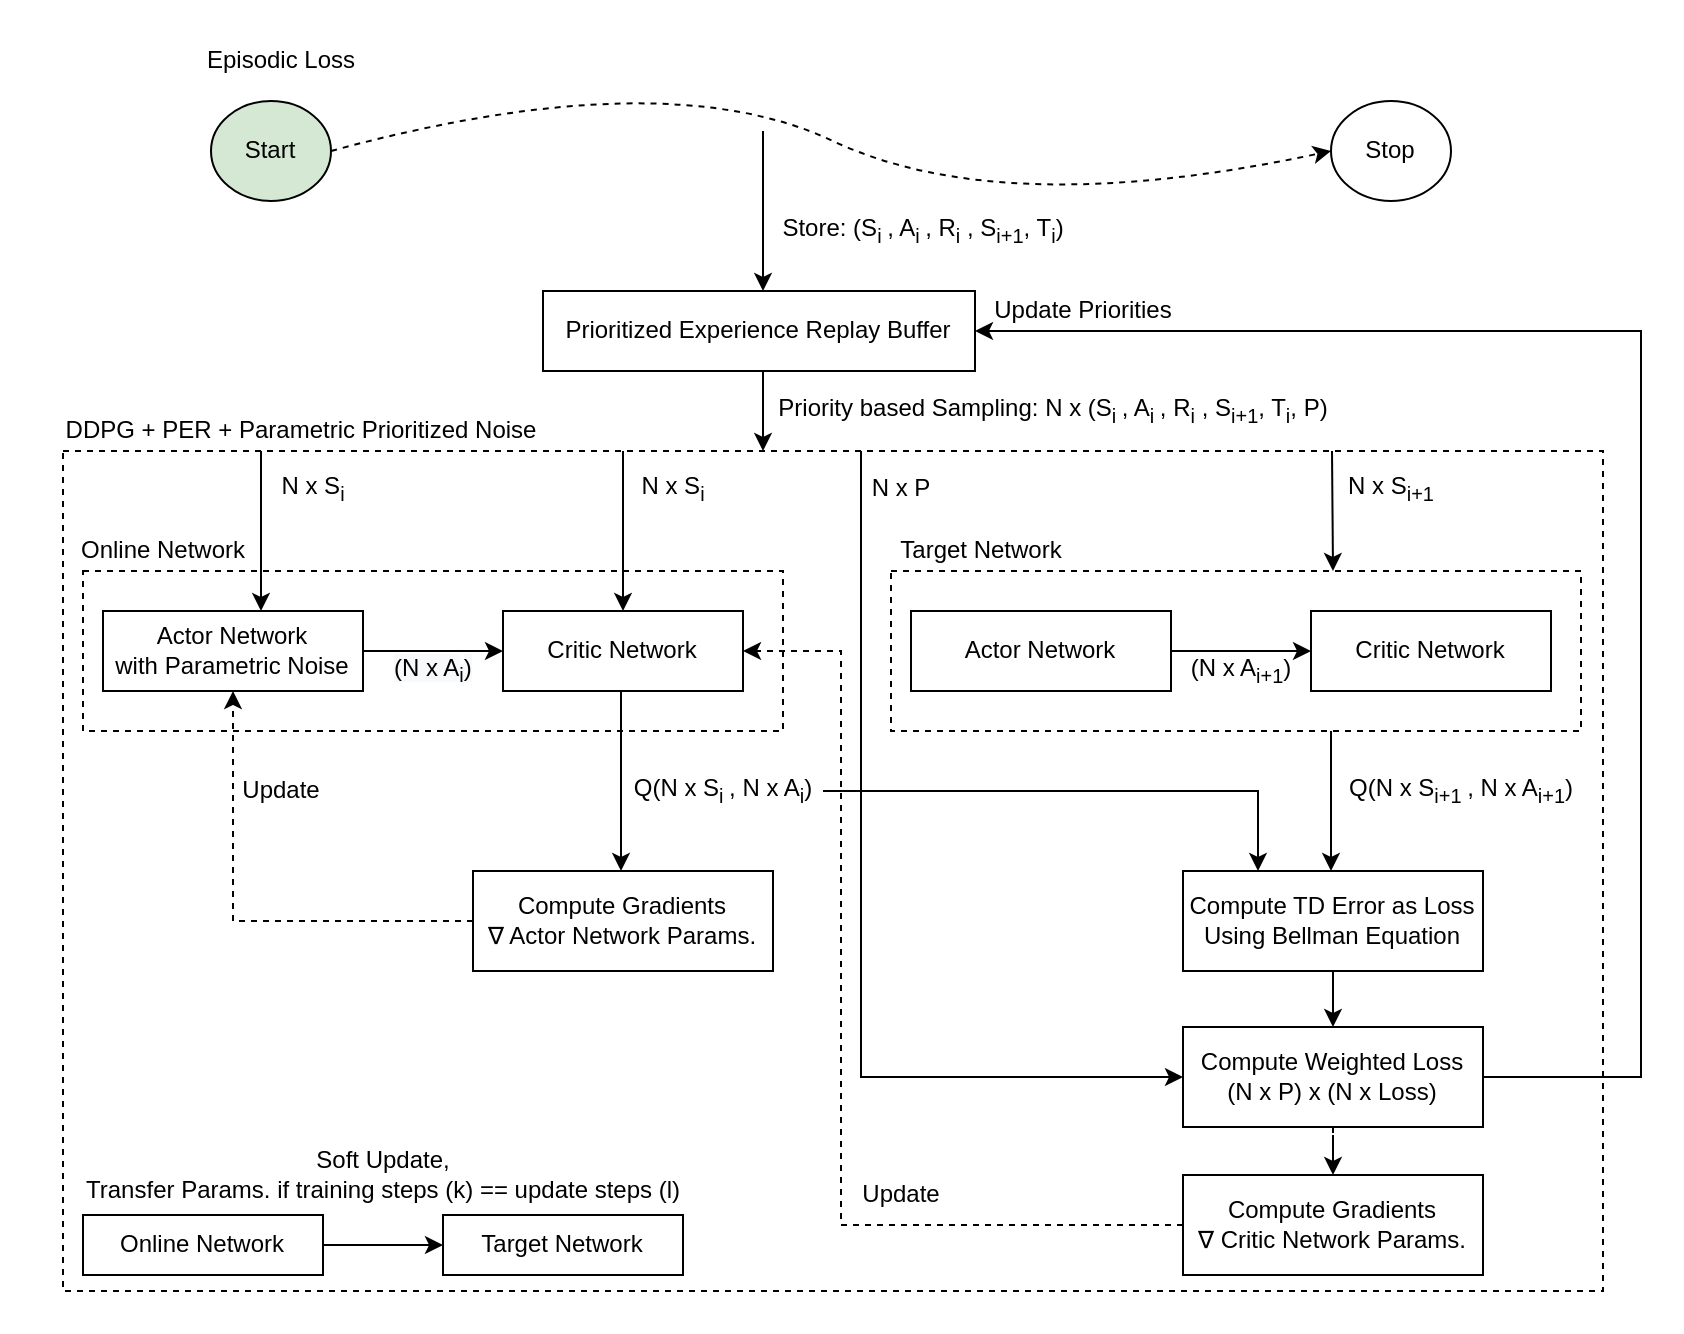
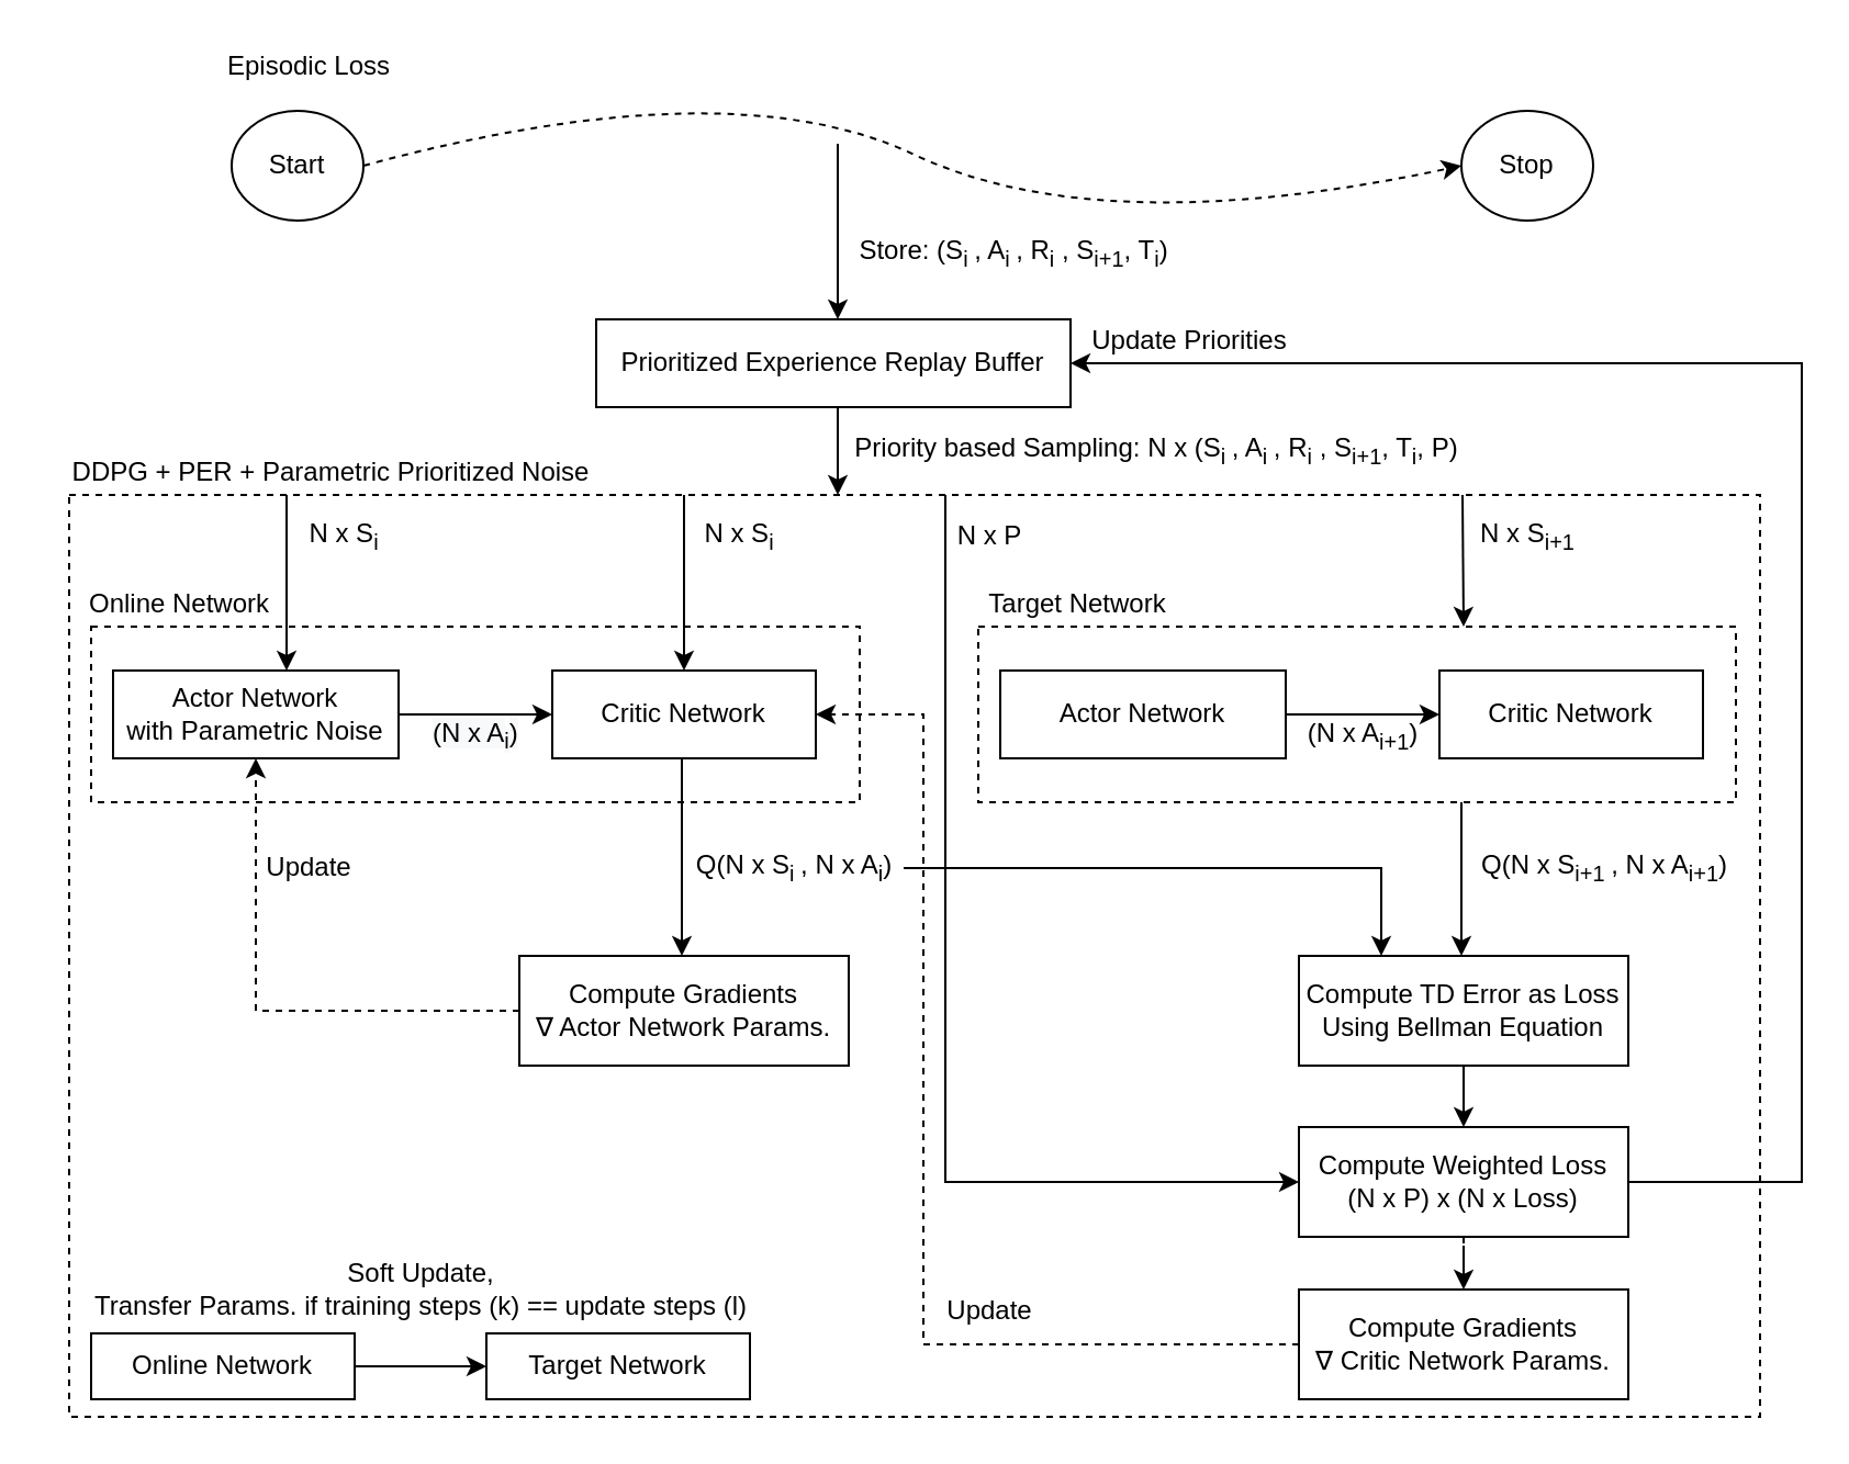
  <mxCell id="0" />
  <mxCell id="1" parent="0" />
  <mxCell id="2" value="" style="rounded=0;whiteSpace=wrap;html=1;dashed=1;" vertex="1" parent="1"><mxGeometry x="31" y="225" width="770" height="420" as="geometry" /></mxCell>
  <mxCell id="3" value="" style="rounded=0;whiteSpace=wrap;html=1;dashed=1;" vertex="1" parent="1"><mxGeometry x="41" y="285" width="350" height="80" as="geometry" /></mxCell>
  <mxCell id="4" value="Episodic Loss" style="text;html=1;align=center;verticalAlign=middle;resizable=0;points=[];autosize=1;strokeColor=none;fillColor=none;" vertex="1" parent="1"><mxGeometry x="85" y="20" width="110" height="20" as="geometry" /></mxCell>
- <mxCell id="5" value="Start" style="ellipse;whiteSpace=wrap;html=1;fillColor=#d5e8d4;" vertex="1" parent="1"><mxGeometry x="105" y="50" width="60" height="50" as="geometry" /></mxCell>
+ <mxCell id="5" value="Start" style="ellipse;whiteSpace=wrap;html=1;" vertex="1" parent="1"><mxGeometry x="105" y="50" width="60" height="50" as="geometry" /></mxCell>
  <mxCell id="6" value="Stop" style="ellipse;whiteSpace=wrap;html=1;" vertex="1" parent="1"><mxGeometry x="665" y="50" width="60" height="50" as="geometry" /></mxCell>
  <mxCell id="7" value="" style="curved=1;endArrow=classic;html=1;rounded=0;entryX=0;entryY=0.5;entryDx=0;entryDy=0;exitX=1;exitY=0.5;exitDx=0;exitDy=0;dashed=1;" edge="1" parent="1" source="5" target="6"><mxGeometry width="50" height="50" relative="1" as="geometry"><mxPoint x="381" y="360" as="sourcePoint" /><mxPoint x="431" y="310" as="targetPoint" /><Array as="points"><mxPoint x="331" y="30" /><mxPoint x="501" y="110" /></Array></mxGeometry></mxCell>
  <mxCell id="8" style="edgeStyle=orthogonalEdgeStyle;rounded=0;orthogonalLoop=1;jettySize=auto;html=1;entryX=0;entryY=0.5;entryDx=0;entryDy=0;fontSize=12;fontColor=#000000;" edge="1" parent="1" target="38"><mxGeometry relative="1" as="geometry"><mxPoint x="430" y="225" as="sourcePoint" /><Array as="points"><mxPoint x="430" y="538" /></Array></mxGeometry></mxCell>
  <mxCell id="9" value="Prioritized Experience Replay Buffer" style="rounded=0;whiteSpace=wrap;html=1;" vertex="1" parent="1"><mxGeometry x="271" y="145" width="216" height="40" as="geometry" /></mxCell>
  <mxCell id="10" value="" style="endArrow=classic;html=1;rounded=0;" edge="1" parent="1"><mxGeometry width="50" height="50" relative="1" as="geometry"><mxPoint x="381" y="65" as="sourcePoint" /><mxPoint x="381" y="145" as="targetPoint" /></mxGeometry></mxCell>
  <mxCell id="11" value="Store: (S&lt;sub&gt;i &lt;/sub&gt;, A&lt;sub&gt;i&amp;nbsp;&lt;/sub&gt;, R&lt;sub&gt;i&lt;/sub&gt; , S&lt;sub&gt;i+1&lt;/sub&gt;, T&lt;sub&gt;i&lt;/sub&gt;)" style="text;html=1;align=center;verticalAlign=middle;resizable=0;points=[];autosize=1;strokeColor=none;fillColor=none;" vertex="1" parent="1"><mxGeometry x="381" y="105" width="160" height="20" as="geometry" /></mxCell>
  <mxCell id="12" value="" style="endArrow=classic;html=1;rounded=0;" edge="1" parent="1"><mxGeometry width="50" height="50" relative="1" as="geometry"><mxPoint x="381" y="185" as="sourcePoint" /><mxPoint x="381" y="225" as="targetPoint" /></mxGeometry></mxCell>
  <mxCell id="13" value="Priority based Sampling: N x (S&lt;sub&gt;i &lt;/sub&gt;, A&lt;sub&gt;i&amp;nbsp;&lt;/sub&gt;, R&lt;sub&gt;i&lt;/sub&gt; , S&lt;sub&gt;i+1&lt;/sub&gt;, T&lt;sub&gt;i&lt;/sub&gt;, P)" style="text;html=1;align=center;verticalAlign=middle;resizable=0;points=[];autosize=1;strokeColor=none;fillColor=none;" vertex="1" parent="1"><mxGeometry x="381" y="195" width="290" height="20" as="geometry" /></mxCell>
  <mxCell id="14" style="edgeStyle=orthogonalEdgeStyle;rounded=0;orthogonalLoop=1;jettySize=auto;html=1;exitX=1;exitY=0.5;exitDx=0;exitDy=0;" edge="1" parent="1" source="15" target="16"><mxGeometry relative="1" as="geometry" /></mxCell>
  <mxCell id="15" value="Actor Network&lt;br&gt;with Parametric Noise" style="rounded=0;whiteSpace=wrap;html=1;" vertex="1" parent="1"><mxGeometry x="51" y="305" width="130" height="40" as="geometry" /></mxCell>
  <mxCell id="16" value="Critic Network" style="rounded=0;whiteSpace=wrap;html=1;" vertex="1" parent="1"><mxGeometry x="251" y="305" width="120" height="40" as="geometry" /></mxCell>
  <mxCell id="17" value="Online Network" style="text;html=1;align=center;verticalAlign=middle;resizable=0;points=[];autosize=1;strokeColor=none;fillColor=none;" vertex="1" parent="1"><mxGeometry x="31" y="265" width="100" height="20" as="geometry" /></mxCell>
  <mxCell id="18" value="Target Network" style="text;html=1;align=center;verticalAlign=middle;resizable=0;points=[];autosize=1;strokeColor=none;fillColor=none;" vertex="1" parent="1"><mxGeometry x="440" y="265" width="100" height="20" as="geometry" /></mxCell>
  <mxCell id="19" value="" style="endArrow=classic;html=1;rounded=0;" edge="1" parent="1"><mxGeometry width="50" height="50" relative="1" as="geometry"><mxPoint x="130" y="225" as="sourcePoint" /><mxPoint x="130" y="305" as="targetPoint" /></mxGeometry></mxCell>
  <mxCell id="20" value="" style="endArrow=classic;html=1;rounded=0;entryX=0.5;entryY=0;entryDx=0;entryDy=0;" edge="1" parent="1" target="16"><mxGeometry width="50" height="50" relative="1" as="geometry"><mxPoint x="311" y="225" as="sourcePoint" /><mxPoint x="311" y="305" as="targetPoint" /></mxGeometry></mxCell>
  <mxCell id="21" value="" style="endArrow=classic;html=1;rounded=0;" edge="1" parent="1"><mxGeometry width="50" height="50" relative="1" as="geometry"><mxPoint x="665.5" y="225" as="sourcePoint" /><mxPoint x="666" y="285" as="targetPoint" /></mxGeometry></mxCell>
  <mxCell id="22" value="N x S&lt;sub&gt;i&lt;/sub&gt;" style="text;html=1;align=center;verticalAlign=middle;resizable=0;points=[];autosize=1;strokeColor=none;fillColor=none;" vertex="1" parent="1"><mxGeometry x="131" y="234" width="50" height="20" as="geometry" /></mxCell>
  <mxCell id="23" value="N x S&lt;sub&gt;i&lt;/sub&gt;" style="text;html=1;align=center;verticalAlign=middle;resizable=0;points=[];autosize=1;strokeColor=none;fillColor=none;" vertex="1" parent="1"><mxGeometry x="311" y="234" width="50" height="20" as="geometry" /></mxCell>
  <mxCell id="24" value="N x S&lt;sub&gt;i+1&lt;/sub&gt;" style="text;html=1;align=center;verticalAlign=middle;resizable=0;points=[];autosize=1;strokeColor=none;fillColor=none;" vertex="1" parent="1"><mxGeometry x="665" y="234" width="60" height="20" as="geometry" /></mxCell>
  <mxCell id="25" value="" style="endArrow=classic;html=1;rounded=0;" edge="1" parent="1"><mxGeometry width="50" height="50" relative="1" as="geometry"><mxPoint x="310" y="345" as="sourcePoint" /><mxPoint x="310" y="435" as="targetPoint" /></mxGeometry></mxCell>
  <mxCell id="26" style="edgeStyle=orthogonalEdgeStyle;rounded=0;orthogonalLoop=1;jettySize=auto;html=1;entryX=0.25;entryY=0;entryDx=0;entryDy=0;fontSize=12;fontColor=#000000;" edge="1" parent="1" source="27" target="34"><mxGeometry relative="1" as="geometry" /></mxCell>
  <mxCell id="27" value="Q(N x S&lt;sub&gt;i&amp;nbsp;&lt;/sub&gt;, N x A&lt;sub&gt;i&lt;/sub&gt;)" style="text;html=1;align=center;verticalAlign=middle;resizable=0;points=[];autosize=1;strokeColor=none;fillColor=none;" vertex="1" parent="1"><mxGeometry x="311" y="385" width="100" height="20" as="geometry" /></mxCell>
  <mxCell id="28" style="edgeStyle=orthogonalEdgeStyle;rounded=0;orthogonalLoop=1;jettySize=auto;html=1;entryX=0.5;entryY=1;entryDx=0;entryDy=0;fontSize=12;fontColor=#000000;dashed=1;" edge="1" parent="1" source="29" target="15"><mxGeometry relative="1" as="geometry" /></mxCell>
  <mxCell id="29" value="Compute Gradients&lt;br&gt;&lt;span style=&quot;font-family: &amp;#34;arial&amp;#34; , sans-serif ; text-align: left&quot;&gt;&lt;font style=&quot;font-size: 12px&quot;&gt;∇ Actor Network Params.&lt;/font&gt;&lt;/span&gt;" style="rounded=0;whiteSpace=wrap;html=1;" vertex="1" parent="1"><mxGeometry x="236" y="435" width="150" height="50" as="geometry" /></mxCell>
  <mxCell id="30" value="Update" style="text;html=1;align=center;verticalAlign=middle;resizable=0;points=[];autosize=1;strokeColor=none;fillColor=none;fontSize=12;fontColor=#000000;" vertex="1" parent="1"><mxGeometry x="115" y="385" width="50" height="20" as="geometry" /></mxCell>
  <mxCell id="31" value="" style="endArrow=classic;html=1;rounded=0;" edge="1" parent="1"><mxGeometry width="50" height="50" relative="1" as="geometry"><mxPoint x="665" y="365" as="sourcePoint" /><mxPoint x="665" y="435" as="targetPoint" /></mxGeometry></mxCell>
  <mxCell id="32" value="Q(N x S&lt;sub&gt;i+1&amp;nbsp;&lt;/sub&gt;, N x A&lt;sub&gt;i+1&lt;/sub&gt;)" style="text;html=1;align=center;verticalAlign=middle;resizable=0;points=[];autosize=1;strokeColor=none;fillColor=none;" vertex="1" parent="1"><mxGeometry x="665" y="385" width="130" height="20" as="geometry" /></mxCell>
  <mxCell id="33" style="edgeStyle=orthogonalEdgeStyle;rounded=0;orthogonalLoop=1;jettySize=auto;html=1;fontSize=12;fontColor=#000000;" edge="1" parent="1" source="34" target="38"><mxGeometry relative="1" as="geometry" /></mxCell>
  <mxCell id="34" value="Compute TD Error as Loss&lt;br&gt;Using Bellman Equation" style="rounded=0;whiteSpace=wrap;html=1;" vertex="1" parent="1"><mxGeometry x="591" y="435" width="150" height="50" as="geometry" /></mxCell>
  <mxCell id="35" value="DDPG + PER + Parametric Prioritized Noise" style="text;html=1;align=center;verticalAlign=middle;resizable=0;points=[];autosize=1;strokeColor=none;fillColor=none;fontSize=12;fontColor=#000000;" vertex="1" parent="1"><mxGeometry x="20" y="205" width="260" height="20" as="geometry" /></mxCell>
  <mxCell id="36" style="edgeStyle=orthogonalEdgeStyle;rounded=0;orthogonalLoop=1;jettySize=auto;html=1;entryX=0.5;entryY=0;entryDx=0;entryDy=0;dashed=1;fontSize=12;fontColor=#000000;" edge="1" parent="1" source="38" target="45"><mxGeometry relative="1" as="geometry" /></mxCell>
  <mxCell id="37" style="edgeStyle=orthogonalEdgeStyle;rounded=0;orthogonalLoop=1;jettySize=auto;html=1;entryX=1;entryY=0.5;entryDx=0;entryDy=0;fontSize=12;fontColor=#000000;" edge="1" parent="1" source="38" target="9"><mxGeometry relative="1" as="geometry"><Array as="points"><mxPoint x="820" y="538" /><mxPoint x="820" y="165" /></Array></mxGeometry></mxCell>
  <mxCell id="38" value="Compute Weighted Loss&lt;br&gt;(N x P)&amp;nbsp;x (N x Loss)" style="rounded=0;whiteSpace=wrap;html=1;" vertex="1" parent="1"><mxGeometry x="591" y="513" width="150" height="50" as="geometry" /></mxCell>
  <mxCell id="39" value="Update" style="text;html=1;align=center;verticalAlign=middle;resizable=0;points=[];autosize=1;strokeColor=none;fillColor=none;fontSize=12;fontColor=#000000;" vertex="1" parent="1"><mxGeometry x="425" y="587" width="50" height="20" as="geometry" /></mxCell>
  <mxCell id="40" style="edgeStyle=orthogonalEdgeStyle;rounded=0;orthogonalLoop=1;jettySize=auto;html=1;entryX=0;entryY=0.5;entryDx=0;entryDy=0;fontSize=12;fontColor=#000000;" edge="1" parent="1" source="41" target="42"><mxGeometry relative="1" as="geometry" /></mxCell>
  <mxCell id="41" value="Online Network" style="rounded=0;whiteSpace=wrap;html=1;labelBackgroundColor=none;fontSize=12;fontColor=#000000;" vertex="1" parent="1"><mxGeometry x="41" y="607" width="120" height="30" as="geometry" /></mxCell>
  <mxCell id="42" value="Target Network" style="rounded=0;whiteSpace=wrap;html=1;labelBackgroundColor=none;fontSize=12;fontColor=#000000;" vertex="1" parent="1"><mxGeometry x="221" y="607" width="120" height="30" as="geometry" /></mxCell>
  <mxCell id="43" value="Soft Update,&lt;br&gt;Transfer Params. if training steps (k) == update steps (l)" style="text;html=1;align=center;verticalAlign=middle;resizable=0;points=[];autosize=1;strokeColor=none;fillColor=none;fontSize=12;fontColor=#000000;" vertex="1" parent="1"><mxGeometry x="36" y="572" width="310" height="30" as="geometry" /></mxCell>
  <mxCell id="44" style="edgeStyle=orthogonalEdgeStyle;rounded=0;orthogonalLoop=1;jettySize=auto;html=1;entryX=1;entryY=0.5;entryDx=0;entryDy=0;fontSize=12;fontColor=#000000;dashed=1;" edge="1" parent="1" source="45" target="16"><mxGeometry relative="1" as="geometry"><Array as="points"><mxPoint x="420" y="612" /><mxPoint x="420" y="325" /></Array></mxGeometry></mxCell>
  <mxCell id="45" value="Compute Gradients&lt;br&gt;&lt;span style=&quot;font-family: &amp;#34;arial&amp;#34; , sans-serif ; text-align: left&quot;&gt;&lt;font style=&quot;font-size: 12px&quot;&gt;∇ Critic Network Params.&lt;/font&gt;&lt;/span&gt;" style="rounded=0;whiteSpace=wrap;html=1;" vertex="1" parent="1"><mxGeometry x="591" y="587" width="150" height="50" as="geometry" /></mxCell>
  <mxCell id="46" value="Update Priorities" style="text;html=1;align=center;verticalAlign=middle;resizable=0;points=[];autosize=1;strokeColor=none;fillColor=none;fontSize=12;fontColor=#000000;" vertex="1" parent="1"><mxGeometry x="491" y="145" width="100" height="20" as="geometry" /></mxCell>
  <mxCell id="47" value="" style="rounded=0;whiteSpace=wrap;html=1;dashed=1;" vertex="1" parent="1"><mxGeometry x="445" y="285" width="345" height="80" as="geometry" /></mxCell>
  <mxCell id="48" style="edgeStyle=orthogonalEdgeStyle;rounded=0;orthogonalLoop=1;jettySize=auto;html=1;exitX=1;exitY=0.5;exitDx=0;exitDy=0;entryX=0;entryY=0.5;entryDx=0;entryDy=0;fontSize=12;fontColor=#000000;" edge="1" parent="1" source="49" target="50"><mxGeometry relative="1" as="geometry" /></mxCell>
  <mxCell id="49" value="Actor Network" style="rounded=0;whiteSpace=wrap;html=1;" vertex="1" parent="1"><mxGeometry x="455" y="305" width="130" height="40" as="geometry" /></mxCell>
  <mxCell id="50" value="Critic Network" style="rounded=0;whiteSpace=wrap;html=1;" vertex="1" parent="1"><mxGeometry x="655" y="305" width="120" height="40" as="geometry" /></mxCell>
  <mxCell id="51" value="(N x A&lt;sub&gt;i+1&lt;/sub&gt;)" style="text;html=1;align=center;verticalAlign=middle;resizable=0;points=[];autosize=1;strokeColor=none;fillColor=none;fontSize=12;fontColor=#000000;" vertex="1" parent="1"><mxGeometry x="585" y="325" width="70" height="20" as="geometry" /></mxCell>
  <mxCell id="52" value="&lt;span style=&quot;color: rgb(0 , 0 , 0) ; font-family: &amp;#34;helvetica&amp;#34; ; font-size: 12px ; font-style: normal ; font-weight: 400 ; letter-spacing: normal ; text-align: center ; text-indent: 0px ; text-transform: none ; word-spacing: 0px ; background-color: rgb(248 , 249 , 250) ; display: inline ; float: none&quot;&gt;(N x A&lt;/span&gt;&lt;sub style=&quot;color: rgb(0 , 0 , 0) ; font-family: &amp;#34;helvetica&amp;#34; ; font-style: normal ; font-weight: 400 ; letter-spacing: normal ; text-align: center ; text-indent: 0px ; text-transform: none ; word-spacing: 0px ; background-color: rgb(248 , 249 , 250)&quot;&gt;i&lt;/sub&gt;&lt;span style=&quot;color: rgb(0 , 0 , 0) ; font-family: &amp;#34;helvetica&amp;#34; ; font-size: 12px ; font-style: normal ; font-weight: 400 ; letter-spacing: normal ; text-align: center ; text-indent: 0px ; text-transform: none ; word-spacing: 0px ; background-color: rgb(248 , 249 , 250) ; display: inline ; float: none&quot;&gt;)&lt;/span&gt;" style="text;whiteSpace=wrap;html=1;fontSize=12;fontColor=#000000;" vertex="1" parent="1"><mxGeometry x="195" y="320" width="70" height="30" as="geometry" /></mxCell>
  <mxCell id="53" value="N x P" style="text;html=1;align=center;verticalAlign=middle;resizable=0;points=[];autosize=1;strokeColor=none;fillColor=none;fontSize=12;fontColor=#000000;" vertex="1" parent="1"><mxGeometry x="430" y="234" width="40" height="20" as="geometry" /></mxCell>
